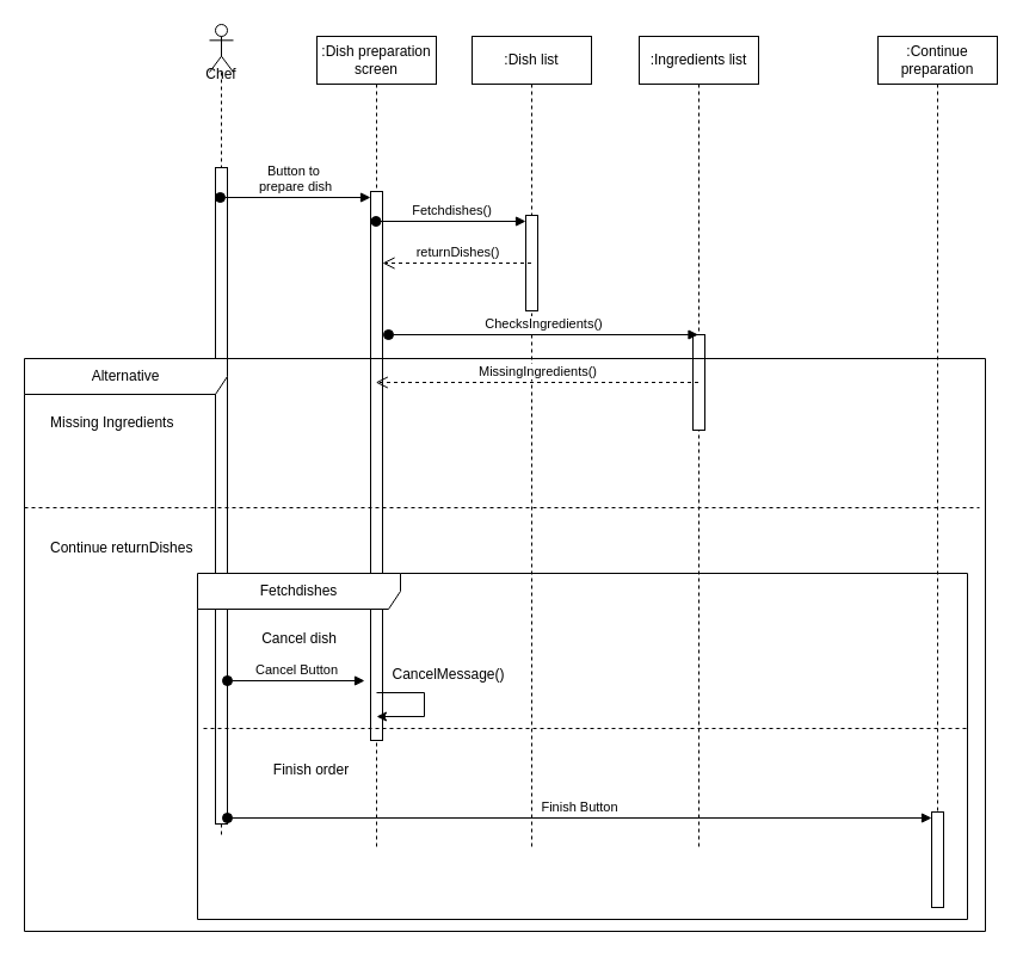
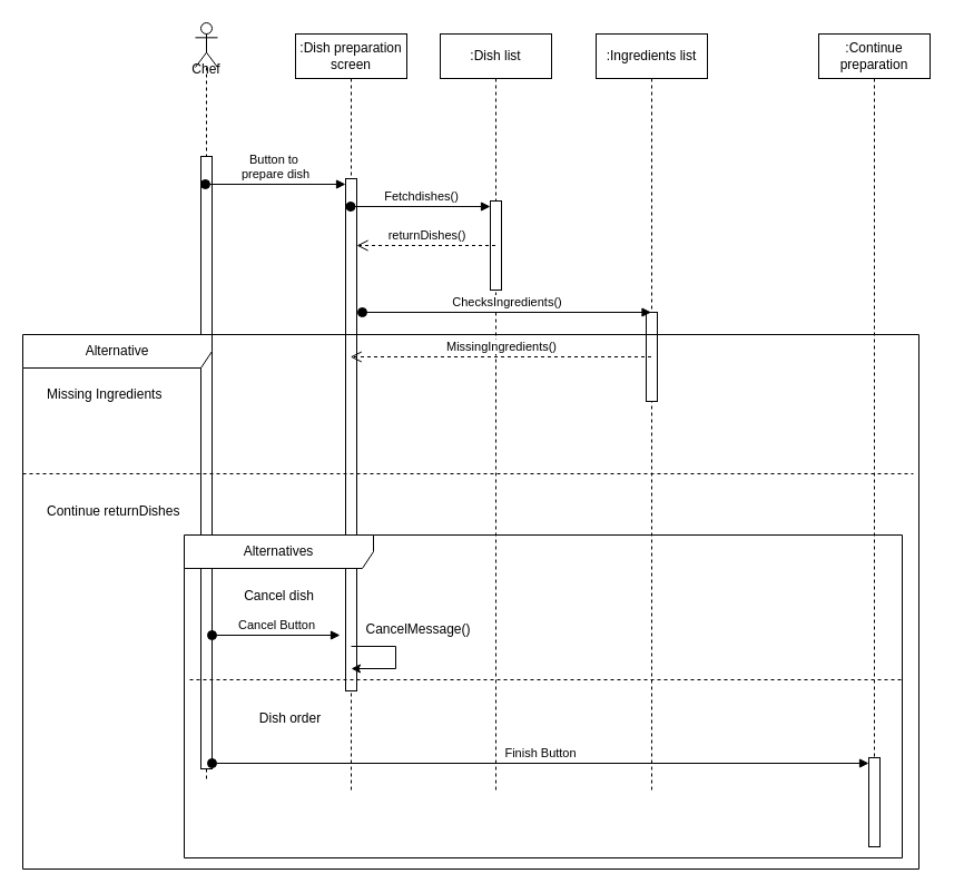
  <mxCell id="0" />
  <mxCell id="1" parent="0" />
  <mxCell id="2" value=":Dish preparation&lt;div&gt;screen&lt;/div&gt;" style="shape=umlLifeline;perimeter=lifelinePerimeter;whiteSpace=wrap;html=1;container=1;dropTarget=0;collapsible=0;recursiveResize=0;outlineConnect=0;portConstraint=eastwest;newEdgeStyle={&quot;curved&quot;:0,&quot;rounded&quot;:0};" vertex="1" parent="1"><mxGeometry x="265" y="30" width="100" height="680" as="geometry" /></mxCell>
  <mxCell id="3" value="" style="html=1;points=[[0,0,0,0,5],[0,1,0,0,-5],[1,0,0,0,5],[1,1,0,0,-5]];perimeter=orthogonalPerimeter;outlineConnect=0;targetShapes=umlLifeline;portConstraint=eastwest;newEdgeStyle={&quot;curved&quot;:0,&quot;rounded&quot;:0};" vertex="1" parent="2"><mxGeometry x="45" y="130" width="10" height="460" as="geometry" /></mxCell>
  <mxCell id="4" value="&lt;div&gt;&lt;br&gt;&lt;/div&gt;&lt;div&gt;&lt;br&gt;&lt;/div&gt;&lt;div&gt;&lt;br&gt;&lt;/div&gt;&lt;div&gt;Chef&lt;/div&gt;" style="shape=umlLifeline;perimeter=lifelinePerimeter;whiteSpace=wrap;html=1;container=1;dropTarget=0;collapsible=0;recursiveResize=0;outlineConnect=0;portConstraint=eastwest;newEdgeStyle={&quot;curved&quot;:0,&quot;rounded&quot;:0};participant=umlActor;" vertex="1" parent="1"><mxGeometry x="175" y="20" width="20" height="680" as="geometry" /></mxCell>
  <mxCell id="5" value="" style="html=1;points=[[0,0,0,0,5],[0,1,0,0,-5],[1,0,0,0,5],[1,1,0,0,-5]];perimeter=orthogonalPerimeter;outlineConnect=0;targetShapes=umlLifeline;portConstraint=eastwest;newEdgeStyle={&quot;curved&quot;:0,&quot;rounded&quot;:0};" vertex="1" parent="4"><mxGeometry x="5" y="120" width="10" height="550" as="geometry" /></mxCell>
  <mxCell id="6" value=":Dish list" style="shape=umlLifeline;perimeter=lifelinePerimeter;whiteSpace=wrap;html=1;container=1;dropTarget=0;collapsible=0;recursiveResize=0;outlineConnect=0;portConstraint=eastwest;newEdgeStyle={&quot;curved&quot;:0,&quot;rounded&quot;:0};" vertex="1" parent="1"><mxGeometry x="395" y="30" width="100" height="680" as="geometry" /></mxCell>
  <mxCell id="7" value="" style="html=1;points=[[0,0,0,0,5],[0,1,0,0,-5],[1,0,0,0,5],[1,1,0,0,-5]];perimeter=orthogonalPerimeter;outlineConnect=0;targetShapes=umlLifeline;portConstraint=eastwest;newEdgeStyle={&quot;curved&quot;:0,&quot;rounded&quot;:0};" vertex="1" parent="6"><mxGeometry x="45" y="150" width="10" height="80" as="geometry" /></mxCell>
  <mxCell id="8" value=":Ingredients list" style="shape=umlLifeline;perimeter=lifelinePerimeter;whiteSpace=wrap;html=1;container=1;dropTarget=0;collapsible=0;recursiveResize=0;outlineConnect=0;portConstraint=eastwest;newEdgeStyle={&quot;curved&quot;:0,&quot;rounded&quot;:0};" vertex="1" parent="1"><mxGeometry x="535" y="30" width="100" height="680" as="geometry" /></mxCell>
  <mxCell id="9" value="" style="html=1;points=[[0,0,0,0,5],[0,1,0,0,-5],[1,0,0,0,5],[1,1,0,0,-5]];perimeter=orthogonalPerimeter;outlineConnect=0;targetShapes=umlLifeline;portConstraint=eastwest;newEdgeStyle={&quot;curved&quot;:0,&quot;rounded&quot;:0};" vertex="1" parent="8"><mxGeometry x="45" y="250" width="10" height="80" as="geometry" /></mxCell>
  <mxCell id="10" value="Button to&amp;nbsp;&lt;div&gt;prepare dish&lt;/div&gt;" style="html=1;verticalAlign=bottom;startArrow=oval;startFill=1;endArrow=block;startSize=8;curved=0;rounded=0;entryX=0;entryY=0;entryDx=0;entryDy=5;entryPerimeter=0;" edge="1" parent="1" target="3"><mxGeometry width="60" relative="1" as="geometry"><mxPoint x="184" y="165" as="sourcePoint" /><mxPoint x="265" y="160" as="targetPoint" /></mxGeometry></mxCell>
  <mxCell id="11" value="Fetchdishes()" style="html=1;verticalAlign=bottom;startArrow=oval;startFill=1;endArrow=block;startSize=8;curved=0;rounded=0;entryX=0;entryY=0;entryDx=0;entryDy=5;entryPerimeter=0;" edge="1" parent="1" source="2" target="7"><mxGeometry width="60" relative="1" as="geometry"><mxPoint x="335" y="180" as="sourcePoint" /><mxPoint x="395" y="180" as="targetPoint" /></mxGeometry></mxCell>
  <mxCell id="12" value="returnDishes()" style="html=1;verticalAlign=bottom;endArrow=open;dashed=1;endSize=8;curved=0;rounded=0;" edge="1" parent="1"><mxGeometry relative="1" as="geometry"><mxPoint x="444.5" y="220" as="sourcePoint" /><mxPoint x="320" y="220" as="targetPoint" /></mxGeometry></mxCell>
  <mxCell id="13" value="ChecksIngredients()" style="html=1;verticalAlign=bottom;startArrow=oval;startFill=1;endArrow=block;startSize=8;curved=0;rounded=0;" edge="1" parent="1"><mxGeometry width="60" relative="1" as="geometry"><mxPoint x="325" y="280" as="sourcePoint" /><mxPoint x="584.5" y="280" as="targetPoint" /></mxGeometry></mxCell>
  <mxCell id="14" value="MissingIngredients()" style="html=1;verticalAlign=bottom;endArrow=open;dashed=1;endSize=8;curved=0;rounded=0;" edge="1" parent="1"><mxGeometry relative="1" as="geometry"><mxPoint x="584.5" y="320" as="sourcePoint" /><mxPoint x="314.25" y="320" as="targetPoint" /></mxGeometry></mxCell>
  <mxCell id="15" value="Alternative" style="shape=umlFrame;whiteSpace=wrap;html=1;pointerEvents=0;recursiveResize=0;container=1;collapsible=0;width=170;" vertex="1" parent="1"><mxGeometry x="20" y="300" width="805" height="480" as="geometry" /></mxCell>
  <mxCell id="16" value="Missing Ingredients" style="text;html=1;" vertex="1" parent="15"><mxGeometry width="100" height="20" relative="1" as="geometry"><mxPoint x="20" y="40" as="offset" /></mxGeometry></mxCell>
  <mxCell id="17" value="Continue returnDishes" style="line;strokeWidth=1;dashed=1;labelPosition=center;verticalLabelPosition=bottom;align=left;verticalAlign=top;spacingLeft=20;spacingTop=15;html=1;whiteSpace=wrap;" vertex="1" parent="15"><mxGeometry y="120" width="800" height="10" as="geometry" /></mxCell>
- <mxCell id="18" value="Fetchdishes" style="shape=umlFrame;whiteSpace=wrap;html=1;pointerEvents=0;recursiveResize=0;container=1;collapsible=0;width=170;" vertex="1" parent="15"><mxGeometry x="145" y="180" width="645" height="290" as="geometry" /></mxCell>
+ <mxCell id="18" value="Alternatives" style="shape=umlFrame;whiteSpace=wrap;html=1;pointerEvents=0;recursiveResize=0;container=1;collapsible=0;width=170;" vertex="1" parent="15"><mxGeometry x="145" y="180" width="645" height="290" as="geometry" /></mxCell>
  <mxCell id="19" value="&amp;nbsp; &amp;nbsp; &amp;nbsp;" style="line;strokeWidth=1;dashed=1;labelPosition=center;verticalLabelPosition=bottom;align=left;verticalAlign=top;spacingLeft=20;spacingTop=15;html=1;whiteSpace=wrap;" vertex="1" parent="18"><mxGeometry x="5" y="125" width="640" height="10" as="geometry" /></mxCell>
  <mxCell id="20" value="Cancel Button" style="html=1;verticalAlign=bottom;startArrow=oval;startFill=1;endArrow=block;startSize=8;curved=0;rounded=0;" edge="1" parent="18"><mxGeometry width="60" relative="1" as="geometry"><mxPoint x="25" y="90.0" as="sourcePoint" /><mxPoint x="140" y="90" as="targetPoint" /></mxGeometry></mxCell>
- <mxCell id="21" value="Finish order" style="text;html=1;align=center;verticalAlign=middle;resizable=0;points=[];autosize=1;strokeColor=none;fillColor=none;" vertex="1" parent="18"><mxGeometry x="50" y="150" width="90" height="30" as="geometry" /></mxCell>
+ <mxCell id="21" value="Dish order" style="text;html=1;align=center;verticalAlign=middle;resizable=0;points=[];autosize=1;strokeColor=none;fillColor=none;" vertex="1" parent="18"><mxGeometry x="50" y="150" width="90" height="30" as="geometry" /></mxCell>
  <mxCell id="22" style="edgeStyle=orthogonalEdgeStyle;rounded=0;orthogonalLoop=1;jettySize=auto;html=1;curved=0;" edge="1" parent="18"><mxGeometry relative="1" as="geometry"><mxPoint x="150" y="100" as="sourcePoint" /><mxPoint x="150" y="120" as="targetPoint" /><Array as="points"><mxPoint x="190" y="100" /></Array></mxGeometry></mxCell>
  <mxCell id="23" value="CancelMessage()" style="text;html=1;align=center;verticalAlign=middle;resizable=0;points=[];autosize=1;strokeColor=none;fillColor=none;" vertex="1" parent="18"><mxGeometry x="150" y="70" width="120" height="30" as="geometry" /></mxCell>
  <mxCell id="24" value="Cancel dish" style="text;html=1;align=center;verticalAlign=middle;resizable=0;points=[];autosize=1;strokeColor=none;fillColor=none;" vertex="1" parent="18"><mxGeometry x="40" y="40" width="90" height="30" as="geometry" /></mxCell>
  <mxCell id="25" value=":Continue preparation" style="shape=umlLifeline;perimeter=lifelinePerimeter;whiteSpace=wrap;html=1;container=1;dropTarget=0;collapsible=0;recursiveResize=0;outlineConnect=0;portConstraint=eastwest;newEdgeStyle={&quot;curved&quot;:0,&quot;rounded&quot;:0};" vertex="1" parent="1"><mxGeometry x="735" y="30" width="100" height="730" as="geometry" /></mxCell>
  <mxCell id="26" value="" style="html=1;points=[[0,0,0,0,5],[0,1,0,0,-5],[1,0,0,0,5],[1,1,0,0,-5]];perimeter=orthogonalPerimeter;outlineConnect=0;targetShapes=umlLifeline;portConstraint=eastwest;newEdgeStyle={&quot;curved&quot;:0,&quot;rounded&quot;:0};" vertex="1" parent="25"><mxGeometry x="45" y="650" width="10" height="80" as="geometry" /></mxCell>
  <mxCell id="27" value="Finish Button" style="html=1;verticalAlign=bottom;startArrow=oval;startFill=1;endArrow=block;startSize=8;curved=0;rounded=0;entryX=0;entryY=0;entryDx=0;entryDy=5;entryPerimeter=0;exitX=1;exitY=1;exitDx=0;exitDy=-5;exitPerimeter=0;" edge="1" parent="1" source="5" target="26"><mxGeometry width="60" relative="1" as="geometry"><mxPoint x="225" y="685" as="sourcePoint" /><mxPoint x="755" y="680" as="targetPoint" /></mxGeometry></mxCell>
